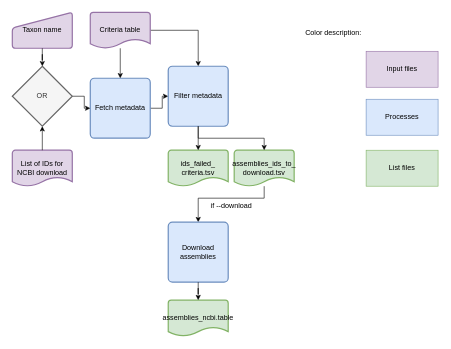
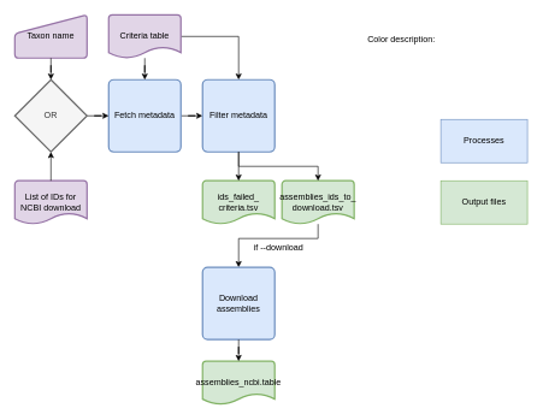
  <mxCell id="0" />
  <mxCell id="1" parent="0" />
  <mxCell id="2" style="edgeStyle=orthogonalEdgeStyle;rounded=0;orthogonalLoop=1;jettySize=auto;html=1;entryX=0;entryY=0.5;entryDx=0;entryDy=0;" edge="1" parent="1" source="3" target="13"><mxGeometry relative="1" as="geometry" /></mxCell>
- <mxCell id="3" value="Fetch metadata" style="rounded=1;whiteSpace=wrap;html=1;absoluteArcSize=1;arcSize=14;strokeWidth=2;fillColor=#dae8fc;strokeColor=#6c8ebf;" vertex="1" parent="1"><mxGeometry x="150" y="130" width="100" height="100" as="geometry" /></mxCell>
+ <mxCell id="3" value="Fetch metadata" style="rounded=1;whiteSpace=wrap;html=1;absoluteArcSize=1;arcSize=14;strokeWidth=2;fillColor=#dae8fc;strokeColor=#6c8ebf;" vertex="1" parent="1"><mxGeometry x="150" y="110" width="100" height="100" as="geometry" /></mxCell>
  <mxCell id="4" style="edgeStyle=orthogonalEdgeStyle;rounded=0;orthogonalLoop=1;jettySize=auto;html=1;entryX=0;entryY=0.5;entryDx=0;entryDy=0;" edge="1" parent="1" source="5" target="3"><mxGeometry relative="1" as="geometry" /></mxCell>
  <mxCell id="5" value="OR" style="strokeWidth=2;html=1;shape=mxgraph.flowchart.decision;whiteSpace=wrap;fillColor=#f5f5f5;fontColor=#333333;strokeColor=#666666;" vertex="1" parent="1"><mxGeometry x="20" y="110" width="100" height="100" as="geometry" /></mxCell>
  <mxCell id="6" style="edgeStyle=orthogonalEdgeStyle;rounded=0;orthogonalLoop=1;jettySize=auto;html=1;entryX=0.5;entryY=0;entryDx=0;entryDy=0;" edge="1" parent="1" source="8" target="3"><mxGeometry relative="1" as="geometry" /></mxCell>
  <mxCell id="7" style="edgeStyle=orthogonalEdgeStyle;rounded=0;orthogonalLoop=1;jettySize=auto;html=1;exitX=1;exitY=0.5;exitDx=0;exitDy=0;exitPerimeter=0;entryX=0.5;entryY=0;entryDx=0;entryDy=0;" edge="1" parent="1" source="8" target="13"><mxGeometry relative="1" as="geometry" /></mxCell>
  <mxCell id="8" value="Criteria table" style="strokeWidth=2;html=1;shape=mxgraph.flowchart.document2;whiteSpace=wrap;size=0.25;fillColor=#e1d5e7;strokeColor=#9673a6;" vertex="1" parent="1"><mxGeometry x="150" y="20" width="100" height="60" as="geometry" /></mxCell>
  <mxCell id="9" value="Taxon name" style="html=1;strokeWidth=2;shape=manualInput;whiteSpace=wrap;rounded=1;size=26;arcSize=11;fillColor=#e1d5e7;strokeColor=#9673a6;" vertex="1" parent="1"><mxGeometry x="20" y="20" width="100" height="60" as="geometry" /></mxCell>
  <mxCell id="10" style="edgeStyle=orthogonalEdgeStyle;rounded=0;orthogonalLoop=1;jettySize=auto;html=1;entryX=0.5;entryY=0;entryDx=0;entryDy=0;entryPerimeter=0;" edge="1" parent="1" source="9" target="5"><mxGeometry relative="1" as="geometry" /></mxCell>
  <mxCell id="11" value="List of IDs for NCBI download" style="strokeWidth=2;html=1;shape=mxgraph.flowchart.document2;whiteSpace=wrap;size=0.25;fillColor=#e1d5e7;strokeColor=#9673a6;" vertex="1" parent="1"><mxGeometry x="20" y="250" width="100" height="60" as="geometry" /></mxCell>
  <mxCell id="12" style="edgeStyle=orthogonalEdgeStyle;rounded=0;orthogonalLoop=1;jettySize=auto;html=1;entryX=0.5;entryY=1;entryDx=0;entryDy=0;entryPerimeter=0;" edge="1" parent="1" source="11" target="5"><mxGeometry relative="1" as="geometry" /></mxCell>
  <mxCell id="13" value="Filter metadata" style="rounded=1;whiteSpace=wrap;html=1;absoluteArcSize=1;arcSize=14;strokeWidth=2;fillColor=#dae8fc;strokeColor=#6c8ebf;" vertex="1" parent="1"><mxGeometry x="280" y="110" width="100" height="100" as="geometry" /></mxCell>
  <mxCell id="14" style="edgeStyle=orthogonalEdgeStyle;rounded=0;orthogonalLoop=1;jettySize=auto;html=1;entryX=0.5;entryY=0;entryDx=0;entryDy=0;" edge="1" parent="1" source="15" target="19"><mxGeometry relative="1" as="geometry"><Array as="points"><mxPoint x="440" y="330" /><mxPoint x="330" y="330" /></Array></mxGeometry></mxCell>
  <mxCell id="15" value="assemblies_ids_to_&lt;div&gt;download.tsv&lt;/div&gt;" style="strokeWidth=2;html=1;shape=mxgraph.flowchart.document2;whiteSpace=wrap;size=0.25;fillColor=#d5e8d4;strokeColor=#82b366;" vertex="1" parent="1"><mxGeometry x="390" y="250" width="100" height="60" as="geometry" /></mxCell>
  <mxCell id="16" style="edgeStyle=orthogonalEdgeStyle;rounded=0;orthogonalLoop=1;jettySize=auto;html=1;entryX=0.5;entryY=0;entryDx=0;entryDy=0;entryPerimeter=0;" edge="1" parent="1" source="13" target="15"><mxGeometry relative="1" as="geometry"><Array as="points"><mxPoint x="330" y="230" /><mxPoint x="440" y="230" /></Array></mxGeometry></mxCell>
  <mxCell id="17" value="ids_failed_&lt;div&gt;criteria.tsv&lt;/div&gt;" style="strokeWidth=2;html=1;shape=mxgraph.flowchart.document2;whiteSpace=wrap;size=0.25;fillColor=#d5e8d4;strokeColor=#82b366;" vertex="1" parent="1"><mxGeometry x="280" y="250" width="100" height="60" as="geometry" /></mxCell>
  <mxCell id="18" style="edgeStyle=orthogonalEdgeStyle;rounded=0;orthogonalLoop=1;jettySize=auto;html=1;entryX=0.5;entryY=0;entryDx=0;entryDy=0;entryPerimeter=0;" edge="1" parent="1" source="13" target="17"><mxGeometry relative="1" as="geometry" /></mxCell>
  <mxCell id="19" value="Download assemblies" style="rounded=1;whiteSpace=wrap;html=1;absoluteArcSize=1;arcSize=14;strokeWidth=2;fillColor=#dae8fc;strokeColor=#6c8ebf;" vertex="1" parent="1"><mxGeometry x="280" y="370" width="100" height="100" as="geometry" /></mxCell>
  <mxCell id="20" value="if&amp;nbsp;--download" style="text;html=1;align=center;verticalAlign=middle;resizable=0;points=[];autosize=1;strokeColor=none;fillColor=none;" vertex="1" parent="1"><mxGeometry x="340" y="328" width="90" height="30" as="geometry" /></mxCell>
  <mxCell id="21" value="assemblies_ncbi.table" style="strokeWidth=2;html=1;shape=mxgraph.flowchart.document2;whiteSpace=wrap;size=0.25;fillColor=#d5e8d4;strokeColor=#82b366;" vertex="1" parent="1"><mxGeometry x="280" y="500" width="100" height="60" as="geometry" /></mxCell>
  <mxCell id="22" style="edgeStyle=orthogonalEdgeStyle;rounded=0;orthogonalLoop=1;jettySize=auto;html=1;entryX=0.5;entryY=0;entryDx=0;entryDy=0;entryPerimeter=0;" edge="1" parent="1" source="19" target="21"><mxGeometry relative="1" as="geometry" /></mxCell>
  <mxCell id="23" value="Processes" style="rounded=0;whiteSpace=wrap;html=1;fillColor=#dae8fc;strokeColor=#6c8ebf;" vertex="1" parent="1"><mxGeometry x="610" y="165" width="120" height="60" as="geometry" /></mxCell>
- <mxCell id="24" value="Input files" style="rounded=0;whiteSpace=wrap;html=1;fillColor=#e1d5e7;strokeColor=#9673a6;" vertex="1" parent="1"><mxGeometry x="610" y="85" width="120" height="60" as="geometry" /></mxCell>
- <mxCell id="25" value="List files" style="rounded=0;whiteSpace=wrap;html=1;fillColor=#d5e8d4;strokeColor=#82b366;" vertex="1" parent="1"><mxGeometry x="610" y="250" width="120" height="60" as="geometry" /></mxCell>
+ <mxCell id="25" value="Output files" style="rounded=0;whiteSpace=wrap;html=1;fillColor=#d5e8d4;strokeColor=#82b366;" vertex="1" parent="1"><mxGeometry x="610" y="250" width="120" height="60" as="geometry" /></mxCell>
  <mxCell id="26" value="Color description:" style="text;html=1;align=center;verticalAlign=middle;resizable=0;points=[];autosize=1;strokeColor=none;fillColor=none;" vertex="1" parent="1"><mxGeometry x="500" y="40" width="110" height="30" as="geometry" /></mxCell>
